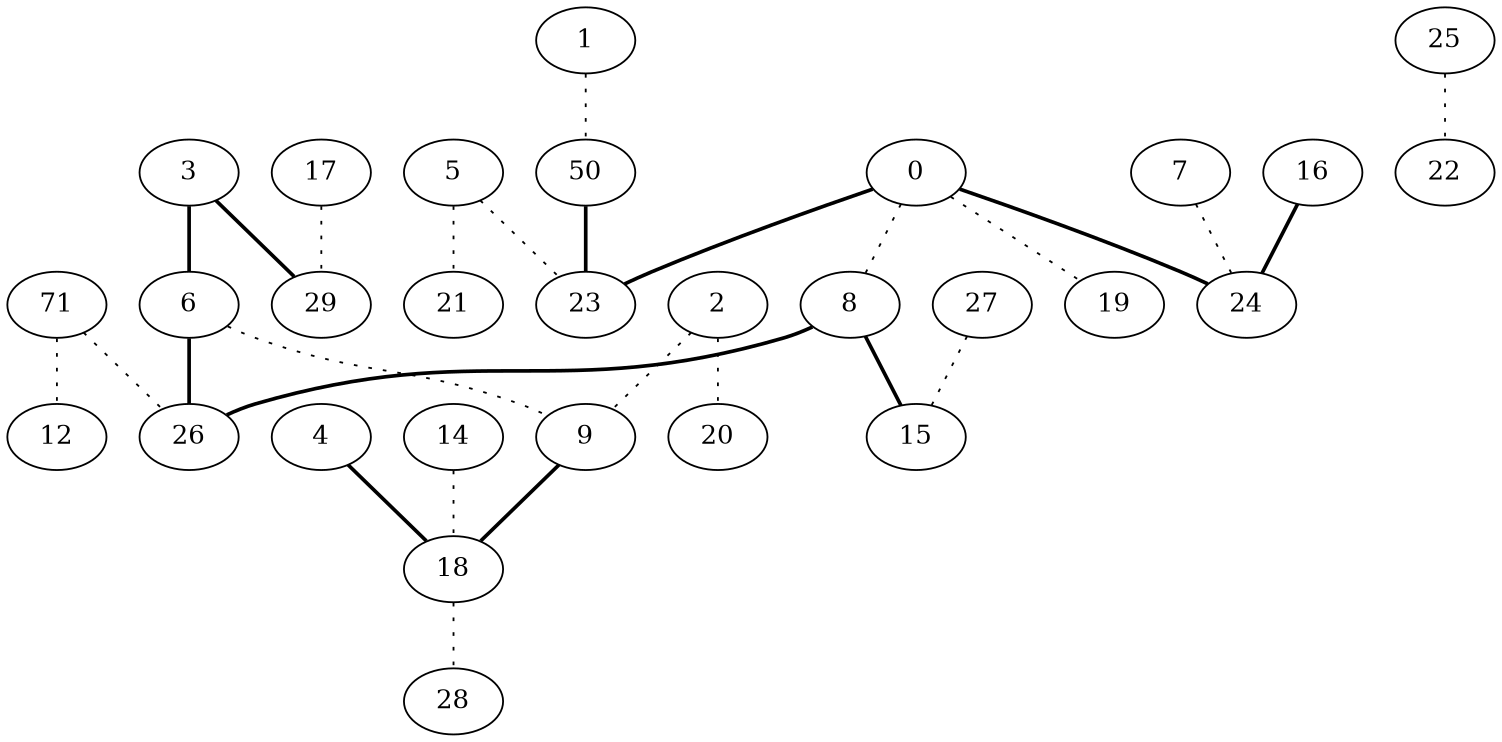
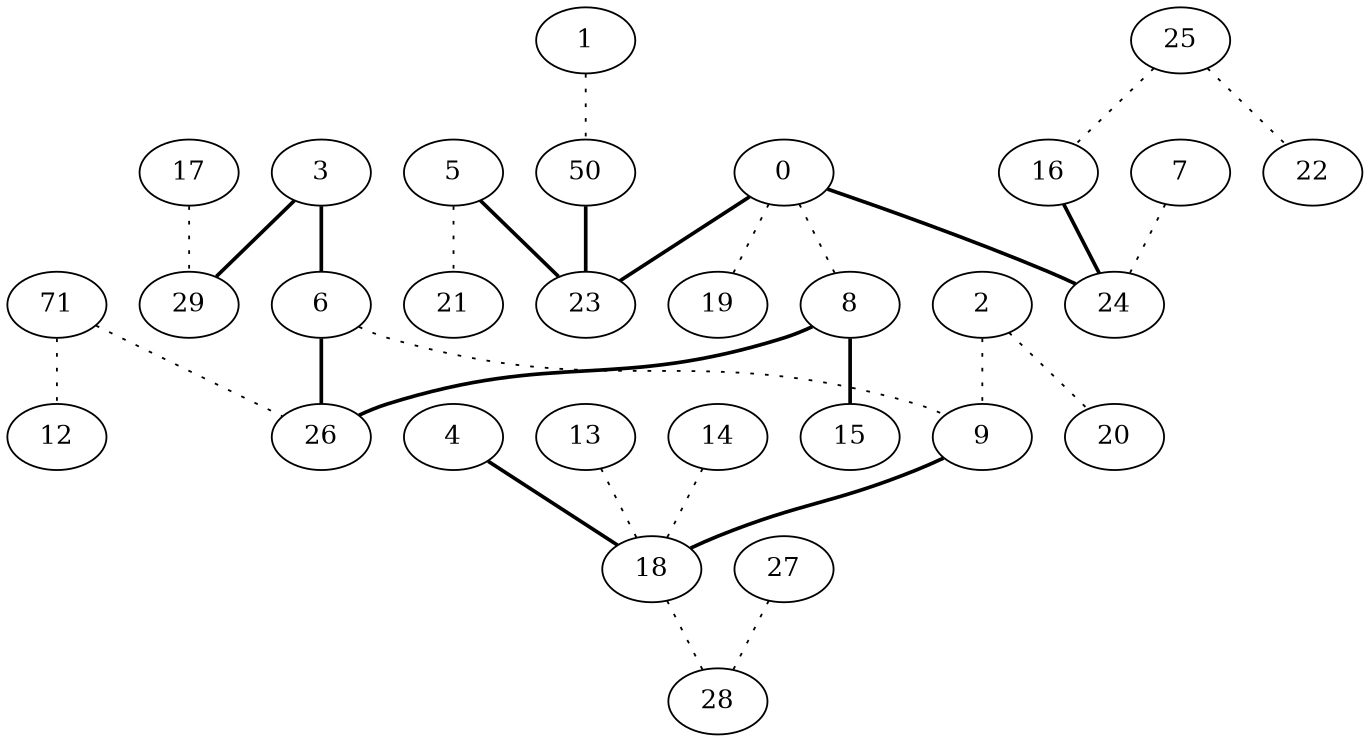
  graph {
    edge [style=dotted]
    0
    8
    23
    24
    19
    26
    15
    2
    9
    20
    18
    28
    3
    6
    29
    4
    n17 [label=50]
    n18 [label=71]
    12
+   13
    14
    17
    25
    16
    22
    1
    5
    21
    27
    7
    0 -- 8
    0 -- 23 [style=bold]
    0 -- 24 [style=bold]
    0 -- 19
    8 -- 26 [style=bold]
    8 -- 15 [style=bold]
    2 -- 9
    2 -- 20
    9 -- 18 [style=bold]
    18 -- 28
    3 -- 6 [style=bold]
    3 -- 29 [style=bold]
    6 -- 26 [style=bold]
    6 -- 9
    4 -- 18 [style=bold]
    n17 -- 23 [style=bold]
    n18 -- 26
    n18 -- 12
+   13 -- 18
    14 -- 18
    17 -- 29
+   25 -- 16
    25 -- 22
    16 -- 24 [style=bold]
    1 -- n17
-   5 -- 23
+   5 -- 23 [style=bold]
    5 -- 21
-   27 -- 15
+   27 -- 28
    7 -- 24
  }
